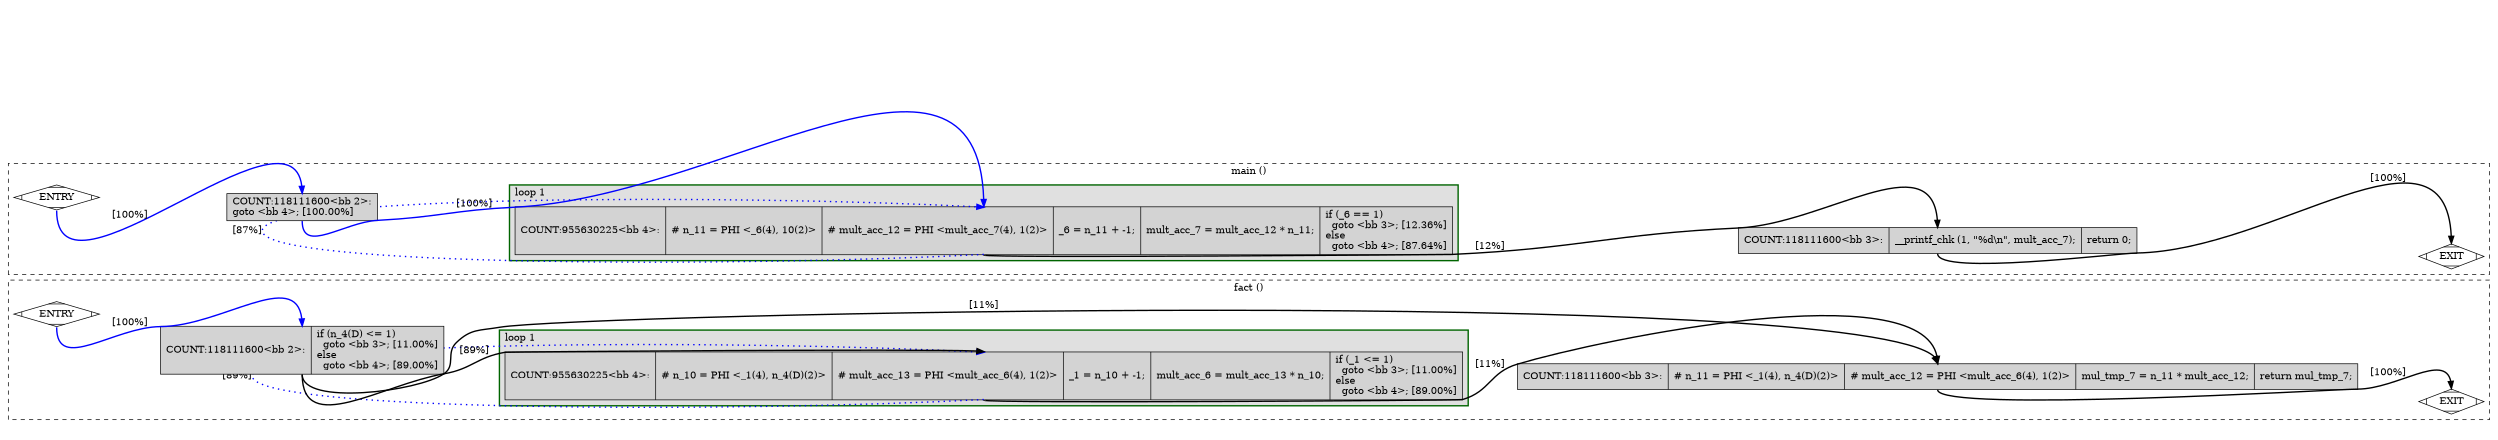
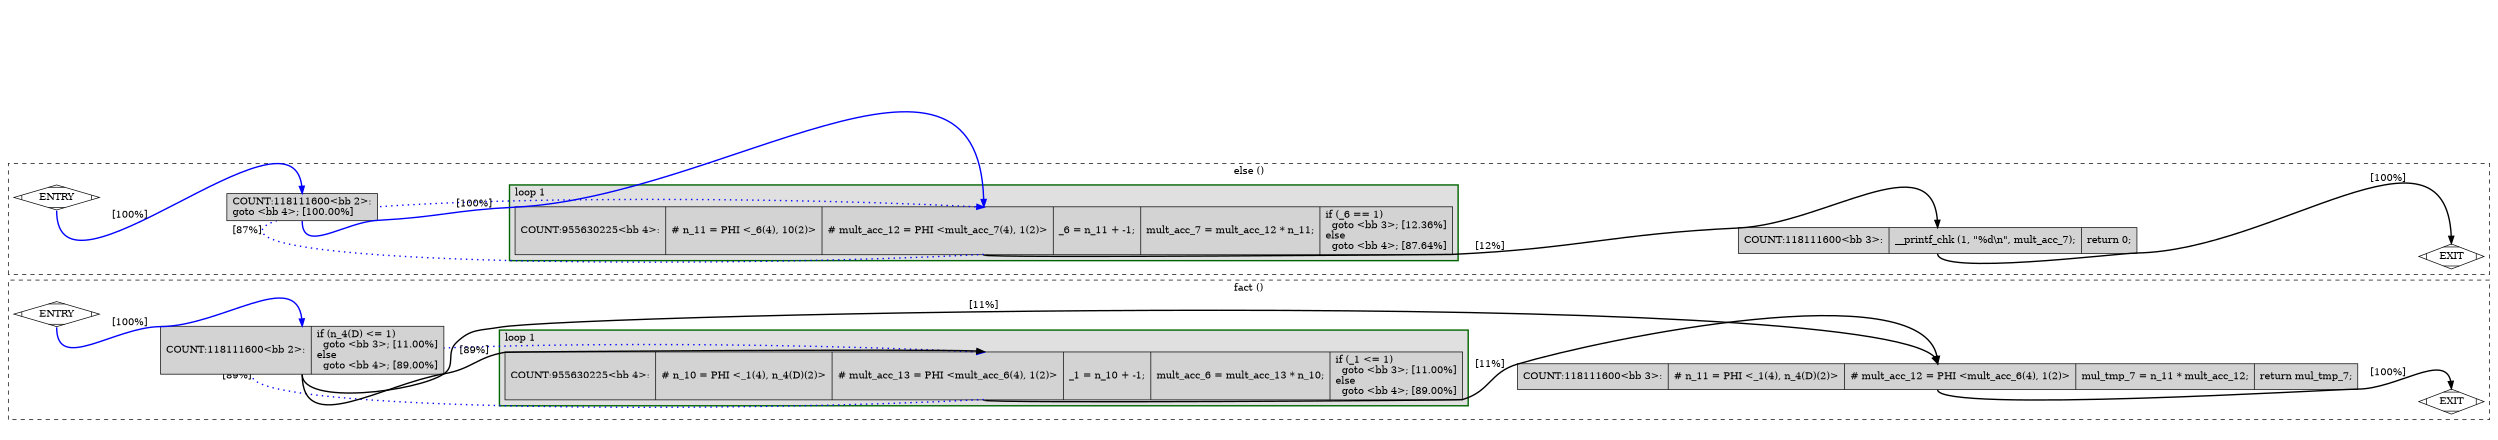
  digraph {
    rankdir=LR
    node [fillcolor=lightgrey shape=record style=filled]
    edge [color=black constraint=true headport=n style="solid,bold" tailport=s weight=10]
    n1 [label="{COUNT:955630225\<bb\ 4\>:\l|#\ n_10\ =\ PHI\ \<_1(4),\ n_4(D)(2)\>\l|#\ mult_acc_13\ =\ PHI\ \<mult_acc_6(4),\ 1(2)\>\l|_1\ =\ n_10\ +\ -1;\l|mult_acc_6\ =\ mult_acc_13\ *\ n_10;\l|if\ (_1\ \<=\ 1)\l\ \ goto\ \<bb\ 3\>;\ [11.00%]\lelse\l\ \ goto\ \<bb\ 4\>;\ [89.00%]\l}"]
    n2 [label="{COUNT:118111600\<bb\ 3\>:\l|#\ n_11\ =\ PHI\ \<_1(4),\ n_4(D)(2)\>\l|#\ mult_acc_12\ =\ PHI\ \<mult_acc_6(4),\ 1(2)\>\l|mul_tmp_7\ =\ n_11\ *\ mult_acc_12;\l|return\ mul_tmp_7;\l}"]
    n3 [fillcolor=white label=ENTRY shape=Mdiamond]
    n4 [fillcolor=white label=EXIT shape=Mdiamond]
    n5 [label="{COUNT:118111600\<bb\ 2\>:\l|if\ (n_4(D)\ \<=\ 1)\l\ \ goto\ \<bb\ 3\>;\ [11.00%]\lelse\l\ \ goto\ \<bb\ 4\>;\ [89.00%]\l}"]
    n6 [label="{COUNT:955630225\<bb\ 4\>:\l|#\ n_11\ =\ PHI\ \<_6(4),\ 10(2)\>\l|#\ mult_acc_12\ =\ PHI\ \<mult_acc_7(4),\ 1(2)\>\l|_6\ =\ n_11\ +\ -1;\l|mult_acc_7\ =\ mult_acc_12\ *\ n_11;\l|if\ (_6\ ==\ 1)\l\ \ goto\ \<bb\ 3\>;\ [12.36%]\lelse\l\ \ goto\ \<bb\ 4\>;\ [87.64%]\l}"]
    n7 [label="{COUNT:118111600\<bb\ 3\>:\l|__printf_chk\ (1,\ \"%d\\n\",\ mult_acc_7);\l|return\ 0;\l}"]
    n8 [fillcolor=white label=ENTRY shape=Mdiamond]
    n9 [fillcolor=white label=EXIT shape=Mdiamond]
    n10 [label="{COUNT:118111600\<bb\ 2\>:\lgoto\ \<bb\ 4\>;\ [100.00%]\l}"]
    subgraph cluster_1 {
      color=black
      label="fact ()"
      style=dashed
      n2
      n3
      n4
      n5
      subgraph cluster_2 {
        color=darkgreen
        fillcolor=grey88
        label="loop 1"
        labeljust=l
        penwidth=2
        style=filled
        n1
      }
    }
    subgraph cluster_3 {
      color=black
-     label="main ()"
+     label="else ()"
      style=dashed
      n7
      n8
      n9
      n10
      subgraph cluster_4 {
        color=darkgreen
        fillcolor=grey88
        label="loop 1"
        labeljust=l
        penwidth=2
        style=filled
        n6
      }
    }
    n1 -> n1 [color=blue constraint=false label="[89%]" style="dotted,bold"]
    n1 -> n2 [label="[11%]"]
    n2 -> n4 [label="[100%]"]
    n3 -> n4 [style=invis color="" weight=""]
    n3 -> n5 [color=blue label="[100%]" weight=100]
    n5 -> n1 [label="[89%]"]
    n5 -> n2 [label="[11%]"]
    n6 -> n6 [color=blue constraint=false label="[87%]" style="dotted,bold"]
    n6 -> n7 [label="[12%]"]
    n7 -> n9 [label="[100%]"]
    n8 -> n9 [style=invis color="" weight=""]
    n8 -> n10 [color=blue label="[100%]" weight=100]
    n10 -> n6 [color=blue label="[100%]" weight=100]
  }
